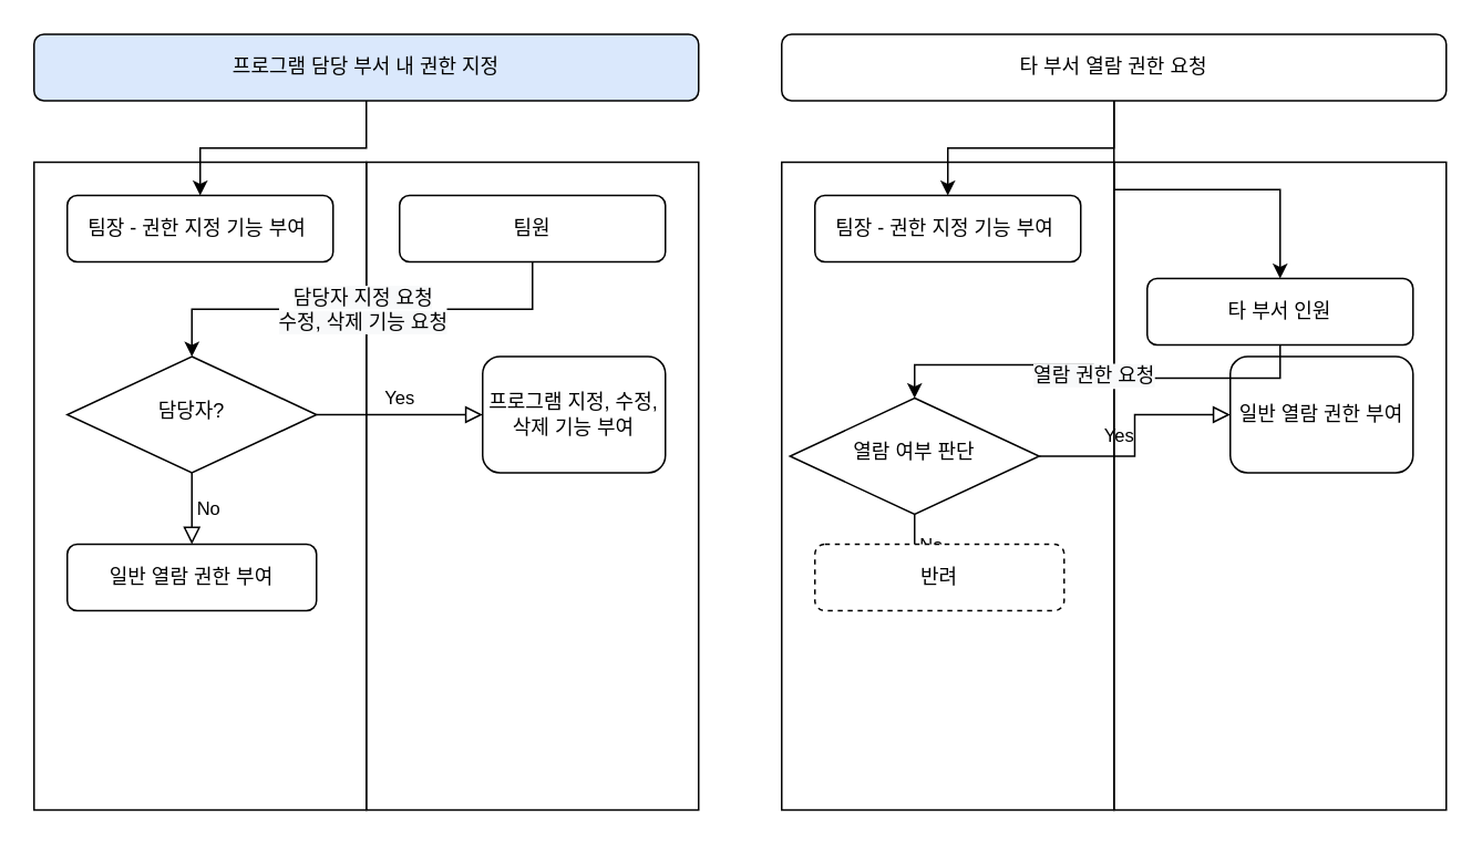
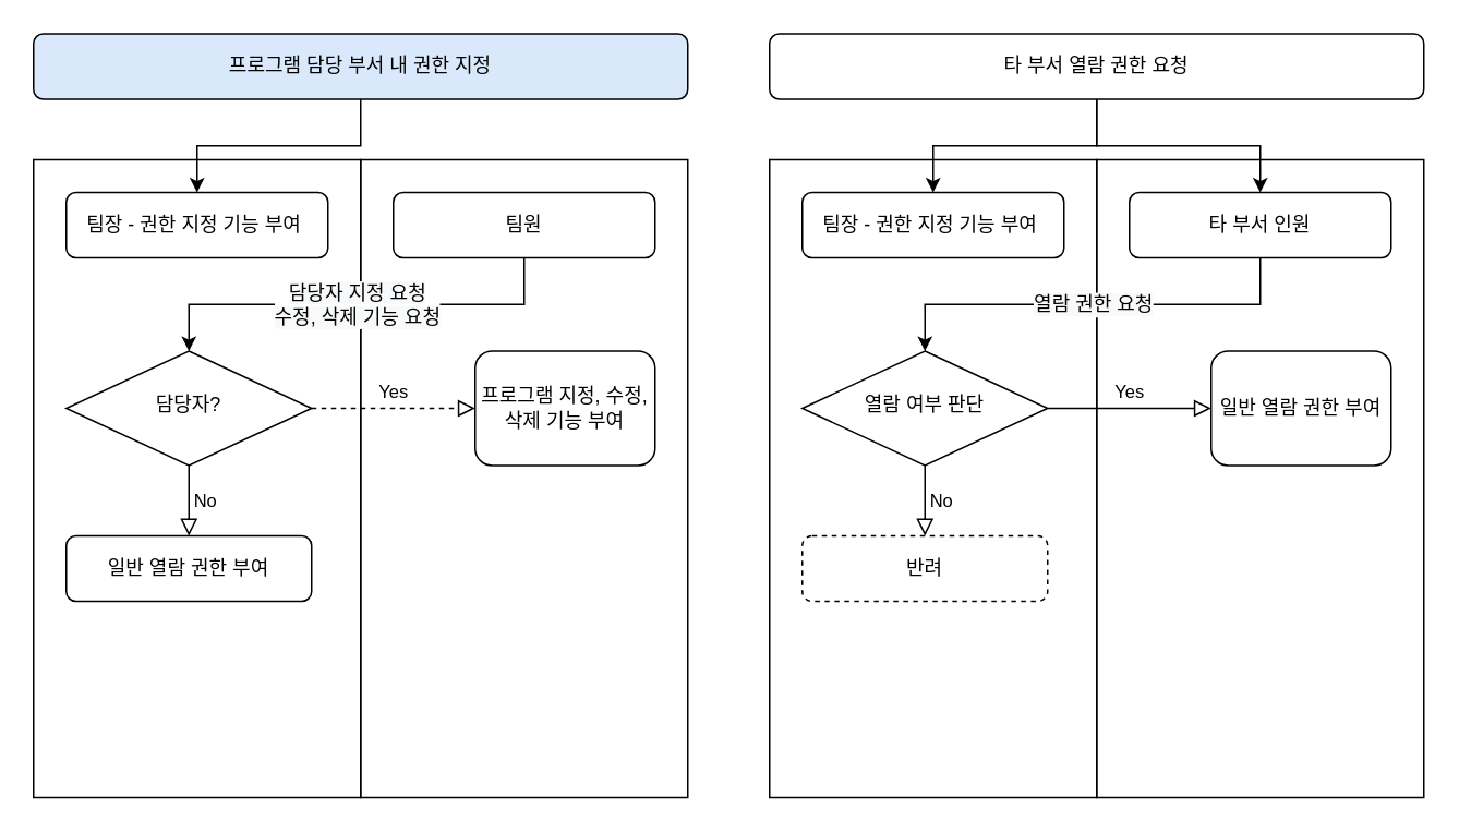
  <mxCell id="0" />
  <mxCell id="1" parent="0" />
  <mxCell id="2" value="" style="rounded=0;whiteSpace=wrap;html=1;" vertex="1" parent="1"><mxGeometry x="220" y="97" width="200" height="390" as="geometry" /></mxCell>
  <mxCell id="3" value="" style="rounded=0;whiteSpace=wrap;html=1;" vertex="1" parent="1"><mxGeometry x="20" y="97" width="200" height="390" as="geometry" /></mxCell>
  <mxCell id="4" style="edgeStyle=orthogonalEdgeStyle;rounded=0;orthogonalLoop=1;jettySize=auto;html=1;exitX=0.5;exitY=1;exitDx=0;exitDy=0;entryX=0.5;entryY=0;entryDx=0;entryDy=0;" edge="1" parent="1" source="5" target="10"><mxGeometry relative="1" as="geometry"><mxPoint x="115" y="100" as="targetPoint" /></mxGeometry></mxCell>
  <mxCell id="5" value="프로그램 담당 부서 내 권한&amp;nbsp;지정" style="rounded=1;whiteSpace=wrap;html=1;fontSize=12;glass=0;strokeWidth=1;shadow=0;fillColor=#dae8fc;" parent="1" vertex="1"><mxGeometry x="20" y="20" width="400" height="40" as="geometry" /></mxCell>
- <mxCell id="6" value="Yes" style="edgeStyle=orthogonalEdgeStyle;rounded=0;html=1;jettySize=auto;orthogonalLoop=1;fontSize=11;endArrow=block;endFill=0;endSize=8;strokeWidth=1;shadow=0;labelBackgroundColor=none;exitX=1;exitY=0.5;exitDx=0;exitDy=0;" parent="1" source="13" target="7" edge="1"><mxGeometry y="10" relative="1" as="geometry"><mxPoint as="offset" /><mxPoint x="190" y="302" as="sourcePoint" /></mxGeometry></mxCell>
+ <mxCell id="6" value="Yes" style="edgeStyle=orthogonalEdgeStyle;rounded=0;html=1;jettySize=auto;orthogonalLoop=1;fontSize=11;endArrow=block;endFill=0;endSize=8;strokeWidth=1;shadow=0;labelBackgroundColor=none;exitX=1;exitY=0.5;exitDx=0;exitDy=0;dashed=1;" parent="1" source="13" target="7" edge="1"><mxGeometry y="10" relative="1" as="geometry"><mxPoint as="offset" /><mxPoint x="190" y="302" as="sourcePoint" /></mxGeometry></mxCell>
  <mxCell id="7" value="프로그램 지정, 수정, 삭제 기능 부여" style="rounded=1;whiteSpace=wrap;html=1;fontSize=12;glass=0;strokeWidth=1;shadow=0;" parent="1" vertex="1"><mxGeometry x="290" y="214" width="110" height="70" as="geometry" /></mxCell>
  <mxCell id="8" value="&lt;span style=&quot;font-size: 12px ; background-color: rgb(248 , 249 , 250)&quot;&gt;담당자 지정 요청&lt;/span&gt;&lt;br style=&quot;font-size: 12px ; background-color: rgb(248 , 249 , 250)&quot;&gt;&lt;span style=&quot;font-size: 12px ; background-color: rgb(248 , 249 , 250)&quot;&gt;수정, 삭제 기능 요청&lt;/span&gt;" style="edgeStyle=orthogonalEdgeStyle;rounded=0;orthogonalLoop=1;jettySize=auto;html=1;exitX=0.5;exitY=1;exitDx=0;exitDy=0;entryX=0.5;entryY=0;entryDx=0;entryDy=0;" edge="1" parent="1" source="9" target="13"><mxGeometry relative="1" as="geometry" /></mxCell>
  <mxCell id="9" value="&lt;span&gt;팀원&lt;br&gt;&lt;/span&gt;" style="rounded=1;whiteSpace=wrap;html=1;fontSize=12;glass=0;strokeWidth=1;shadow=0;" vertex="1" parent="1"><mxGeometry x="240" y="117" width="160" height="40" as="geometry" /></mxCell>
  <mxCell id="10" value="팀장 - 권한 지정 기능 부여&amp;nbsp;" style="rounded=1;whiteSpace=wrap;html=1;fontSize=12;glass=0;strokeWidth=1;shadow=0;" vertex="1" parent="1"><mxGeometry x="40" y="117" width="160" height="40" as="geometry" /></mxCell>
  <mxCell id="11" value="No" style="edgeStyle=orthogonalEdgeStyle;rounded=0;html=1;jettySize=auto;orthogonalLoop=1;fontSize=11;endArrow=block;endFill=0;endSize=8;strokeWidth=1;shadow=0;labelBackgroundColor=none;exitX=0.5;exitY=1;exitDx=0;exitDy=0;" edge="1" parent="1" source="13" target="12"><mxGeometry y="10" relative="1" as="geometry"><mxPoint as="offset" /></mxGeometry></mxCell>
  <mxCell id="12" value="일반 열람 권한 부여" style="rounded=1;whiteSpace=wrap;html=1;fontSize=12;glass=0;strokeWidth=1;shadow=0;" vertex="1" parent="1"><mxGeometry x="40" y="327" width="150" height="40" as="geometry" /></mxCell>
  <mxCell id="13" value="담당자?" style="rhombus;whiteSpace=wrap;html=1;shadow=0;fontFamily=Helvetica;fontSize=12;align=center;strokeWidth=1;spacing=6;spacingTop=-4;" vertex="1" parent="1"><mxGeometry x="40" y="214" width="150" height="70" as="geometry" /></mxCell>
  <mxCell id="14" value="" style="rounded=0;whiteSpace=wrap;html=1;" vertex="1" parent="1"><mxGeometry x="670" y="97" width="200" height="390" as="geometry" /></mxCell>
  <mxCell id="15" value="" style="rounded=0;whiteSpace=wrap;html=1;" vertex="1" parent="1"><mxGeometry x="470" y="97" width="200" height="390" as="geometry" /></mxCell>
  <mxCell id="16" style="edgeStyle=orthogonalEdgeStyle;rounded=0;orthogonalLoop=1;jettySize=auto;html=1;exitX=0.5;exitY=1;exitDx=0;exitDy=0;entryX=0.5;entryY=0;entryDx=0;entryDy=0;" edge="1" parent="1" source="17" target="22"><mxGeometry relative="1" as="geometry"><mxPoint x="565" y="100" as="targetPoint" /></mxGeometry></mxCell>
  <mxCell id="17" value="타 부서 열람 권한 요청" style="rounded=1;whiteSpace=wrap;html=1;fontSize=12;glass=0;strokeWidth=1;shadow=0;" vertex="1" parent="1"><mxGeometry x="470" y="20" width="400" height="40" as="geometry" /></mxCell>
  <mxCell id="18" value="Yes" style="edgeStyle=orthogonalEdgeStyle;rounded=0;html=1;jettySize=auto;orthogonalLoop=1;fontSize=11;endArrow=block;endFill=0;endSize=8;strokeWidth=1;shadow=0;labelBackgroundColor=none;exitX=1;exitY=0.5;exitDx=0;exitDy=0;" edge="1" parent="1" source="25" target="19"><mxGeometry y="10" relative="1" as="geometry"><mxPoint as="offset" /><mxPoint x="640" y="302" as="sourcePoint" /></mxGeometry></mxCell>
  <mxCell id="19" value="일반 열람 권한 부여" style="rounded=1;whiteSpace=wrap;html=1;fontSize=12;glass=0;strokeWidth=1;shadow=0;" vertex="1" parent="1"><mxGeometry x="740" y="214" width="110" height="70" as="geometry" /></mxCell>
  <mxCell id="20" value="&lt;span style=&quot;font-size: 12px ; background-color: rgb(248 , 249 , 250)&quot;&gt;열람 권한 요청&lt;/span&gt;" style="edgeStyle=orthogonalEdgeStyle;rounded=0;orthogonalLoop=1;jettySize=auto;html=1;exitX=0.5;exitY=1;exitDx=0;exitDy=0;entryX=0.5;entryY=0;entryDx=0;entryDy=0;" edge="1" parent="1" source="21" target="25"><mxGeometry relative="1" as="geometry" /></mxCell>
- <mxCell id="21" value="&lt;span&gt;타 부서 인원&lt;br&gt;&lt;/span&gt;" style="rounded=1;whiteSpace=wrap;html=1;fontSize=12;glass=0;strokeWidth=1;shadow=0;" vertex="1" parent="1"><mxGeometry x="690" y="167" width="160" height="40" as="geometry" /></mxCell>
+ <mxCell id="21" value="&lt;span&gt;타 부서 인원&lt;br&gt;&lt;/span&gt;" style="rounded=1;whiteSpace=wrap;html=1;fontSize=12;glass=0;strokeWidth=1;shadow=0;" vertex="1" parent="1"><mxGeometry x="690" y="117" width="160" height="40" as="geometry" /></mxCell>
  <mxCell id="22" value="팀장 - 권한 지정 기능 부여&amp;nbsp;" style="rounded=1;whiteSpace=wrap;html=1;fontSize=12;glass=0;strokeWidth=1;shadow=0;" vertex="1" parent="1"><mxGeometry x="490" y="117" width="160" height="40" as="geometry" /></mxCell>
  <mxCell id="23" value="No" style="edgeStyle=orthogonalEdgeStyle;rounded=0;html=1;jettySize=auto;orthogonalLoop=1;fontSize=11;endArrow=block;endFill=0;endSize=8;strokeWidth=1;shadow=0;labelBackgroundColor=none;exitX=0.5;exitY=1;exitDx=0;exitDy=0;" edge="1" parent="1" source="25" target="24"><mxGeometry y="10" relative="1" as="geometry"><mxPoint as="offset" /></mxGeometry></mxCell>
  <mxCell id="24" value="반려" style="rounded=1;whiteSpace=wrap;html=1;fontSize=12;glass=0;strokeWidth=1;shadow=0;dashed=1;" vertex="1" parent="1"><mxGeometry x="490" y="327" width="150" height="40" as="geometry" /></mxCell>
- <mxCell id="25" value="열람 여부 판단" style="rhombus;whiteSpace=wrap;html=1;shadow=0;fontFamily=Helvetica;fontSize=12;align=center;strokeWidth=1;spacing=6;spacingTop=-4;" vertex="1" parent="1"><mxGeometry x="475" y="239" width="150" height="70" as="geometry" /></mxCell>
+ <mxCell id="25" value="열람 여부 판단" style="rhombus;whiteSpace=wrap;html=1;shadow=0;fontFamily=Helvetica;fontSize=12;align=center;strokeWidth=1;spacing=6;spacingTop=-4;" vertex="1" parent="1"><mxGeometry x="490" y="214" width="150" height="70" as="geometry" /></mxCell>
  <mxCell id="26" style="edgeStyle=orthogonalEdgeStyle;rounded=0;orthogonalLoop=1;jettySize=auto;html=1;exitX=0.5;exitY=1;exitDx=0;exitDy=0;entryX=0.5;entryY=0;entryDx=0;entryDy=0;" edge="1" parent="1" source="17" target="21"><mxGeometry relative="1" as="geometry"><mxPoint x="565" y="100" as="targetPoint" /></mxGeometry></mxCell>
